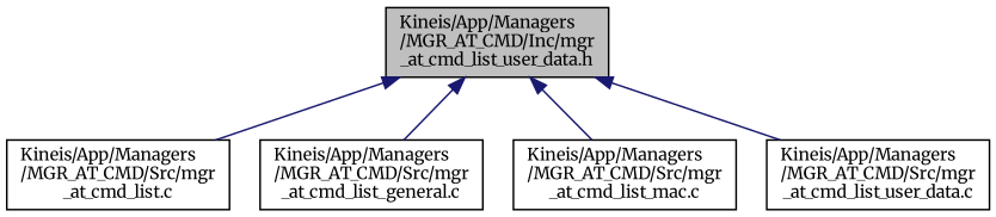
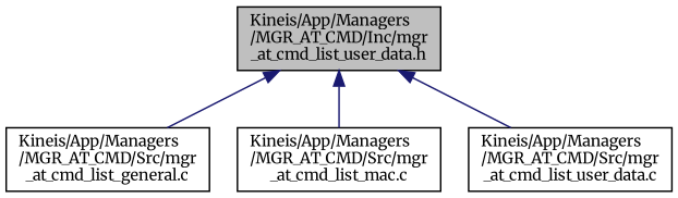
  digraph {
    fontname=Merriweather
    node [color=black fillcolor=white fontname=Merriweather fontsize=10 shape=record style=filled]
    edge [color=midnightblue dir=back fontname=Merriweather fontsize=10 labelfontname=Helvetica labelfontsize=10 style=solid]
    n1 [fillcolor=grey75 fontcolor=black height=0.2 label="Kineis/App/Managers\l/MGR_AT_CMD/Inc/mgr\l_at_cmd_list_user_data.h" width=0.4]
-   n2 [height=0.2 label="Kineis/App/Managers\l/MGR_AT_CMD/Src/mgr\l_at_cmd_list.c" width=0.4]
    n3 [height=0.2 label="Kineis/App/Managers\l/MGR_AT_CMD/Src/mgr\l_at_cmd_list_general.c" width=0.4]
    n4 [height=0.2 label="Kineis/App/Managers\l/MGR_AT_CMD/Src/mgr\l_at_cmd_list_mac.c" width=0.4]
    n5 [height=0.2 label="Kineis/App/Managers\l/MGR_AT_CMD/Src/mgr\l_at_cmd_list_user_data.c" width=0.4]
-   n1 -> n2
    n1 -> n3
    n1 -> n4
    n1 -> n5
  }
